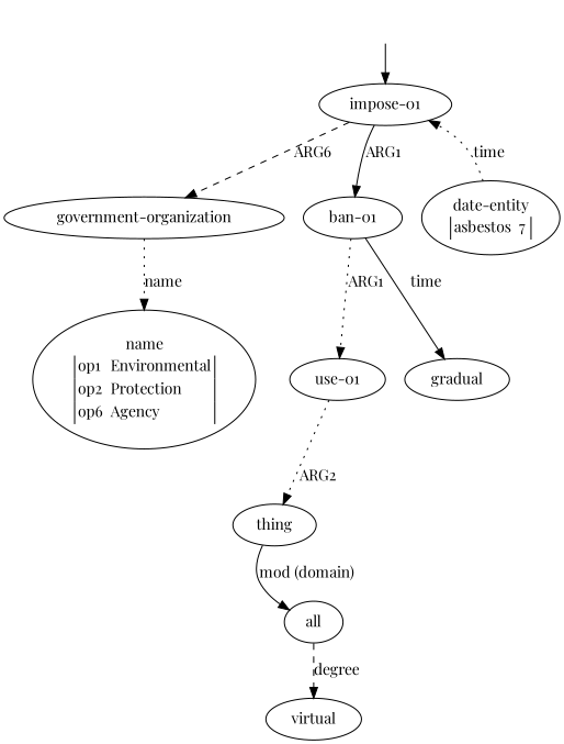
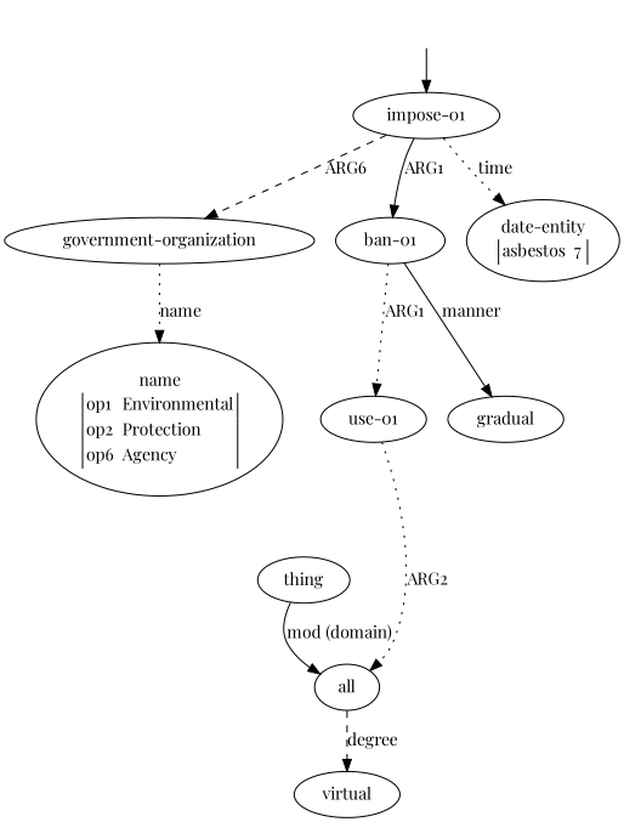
  digraph {
    fontname="Playfair Display"
    node [fontname="Playfair Display"]
    edge [fontname="Playfair Display" style=solid]
    top [style=invis]
    n2 [label=<<table align="center" border="0" cellspacing="0"><tr><td colspan="2">impose-01</td></tr></table>>]
    n3 [label=<<table align="center" border="0" cellspacing="0"><tr><td colspan="2">government-organization</td></tr></table>>]
    n4 [label=<<table align="center" border="0" cellspacing="0"><tr><td colspan="2">ban-01</td></tr></table>>]
    n5 [label=<<table align="center" border="0" cellspacing="0"><tr><td colspan="2">date-entity</td></tr><tr><td sides="l" border="1" align="left">asbestos</td><td sides="r" border="1" align="left">7</td></tr></table>>]
    n6 [label=<<table align="center" border="0" cellspacing="0"><tr><td colspan="2">name</td></tr><tr><td sides="l" border="1" align="left">op1</td><td sides="r" border="1" align="left">Environmental</td></tr><tr><td sides="l" border="1" align="left">op2</td><td sides="r" border="1" align="left">Protection</td></tr><tr><td sides="l" border="1" align="left">op6</td><td sides="r" border="1" align="left">Agency</td></tr></table>>]
    n7 [label=<<table align="center" border="0" cellspacing="0"><tr><td colspan="2">use-01</td></tr></table>>]
    n8 [label=<<table align="center" border="0" cellspacing="0"><tr><td colspan="2">gradual</td></tr></table>>]
    n9 [label=<<table align="center" border="0" cellspacing="0"><tr><td colspan="2">thing</td></tr></table>>]
    n10 [label=<<table align="center" border="0" cellspacing="0"><tr><td colspan="2">all</td></tr></table>>]
    n11 [label=<<table align="center" border="0" cellspacing="0"><tr><td colspan="2">virtual</td></tr></table>>]
    top -> n2
    n2 -> n3 [label=ARG6 style=dashed]
    n2 -> n4 [label=ARG1]
-   n5 -> n2 [label=time style=dotted]
+   n2 -> n5 [label=time style=dotted]
    n3 -> n6 [label=name style=dotted]
    n4 -> n7 [label=ARG1 style=dotted]
-   n4 -> n8 [label=time]
-   n7 -> n9 [label=ARG2 style=dotted]
+   n4 -> n8 [label=manner]
+   n7 -> n10 [label=ARG2 style=dotted]
    n9 -> n10 [label="mod (domain)"]
    n10 -> n11 [label=degree style=dashed]
  }
